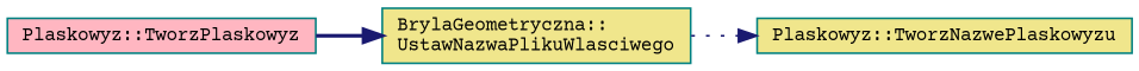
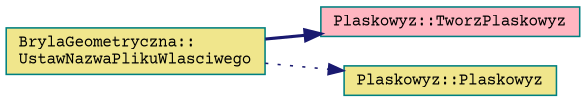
  digraph {
    fontname="Courier Prime"
    rankdir=LR
    node [color=teal fillcolor=khaki fontname="Courier Prime" fontsize=10 shape=record style=filled]
    edge [color=midnightblue fontname="Courier Prime" fontsize=10 labelfontname=FreeSans labelfontsize=10]
    n1 [fillcolor=lightpink fontcolor=black height=0.2 label="Plaskowyz::TworzPlaskowyz" width=0.4]
    n2 [height=0.2 label="BrylaGeometryczna::\lUstawNazwaPlikuWlasciwego" width=0.4]
-   n3 [height=0.2 label="Plaskowyz::TworzNazwePlaskowyzu" width=0.4]
-   n1 -> n2 [style=bold]
+   n3 [height=0.2 label="Plaskowyz::Plaskowyz" width=0.4]
+   n2 -> n1 [style=bold]
    n2 -> n3 [style=dotted]
  }
